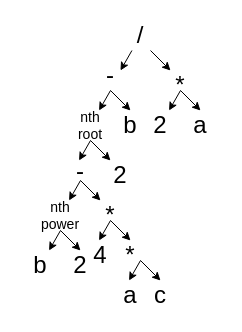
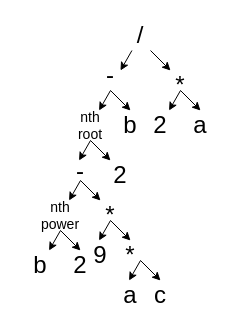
  <mxCell id="0" />
  <mxCell id="1" parent="0" />
  <mxCell id="2" value="&lt;font style=&quot;font-size: 24px&quot;&gt;/&lt;/font&gt;" style="text;html=1;strokeColor=none;fillColor=none;align=center;verticalAlign=middle;whiteSpace=wrap;rounded=0;" vertex="1" parent="1"><mxGeometry x="120" y="20" width="40" height="30" as="geometry" /></mxCell>
  <mxCell id="3" value="&lt;font style=&quot;font-size: 24px&quot;&gt;*&lt;/font&gt;" style="text;html=1;strokeColor=none;fillColor=none;align=center;verticalAlign=middle;whiteSpace=wrap;rounded=0;" vertex="1" parent="1"><mxGeometry x="160" y="70" width="40" height="30" as="geometry" /></mxCell>
  <mxCell id="4" value="&lt;font style=&quot;font-size: 24px&quot;&gt;2&lt;/font&gt;" style="text;html=1;strokeColor=none;fillColor=none;align=center;verticalAlign=middle;whiteSpace=wrap;rounded=0;" vertex="1" parent="1"><mxGeometry x="140" y="110" width="40" height="30" as="geometry" /></mxCell>
  <mxCell id="5" value="&lt;font style=&quot;font-size: 24px&quot;&gt;a&lt;/font&gt;" style="text;html=1;strokeColor=none;fillColor=none;align=center;verticalAlign=middle;whiteSpace=wrap;rounded=0;" vertex="1" parent="1"><mxGeometry x="180" y="110" width="40" height="30" as="geometry" /></mxCell>
  <mxCell id="6" value="" style="endArrow=classic;html=1;" edge="1" parent="1" target="4"><mxGeometry width="50" height="50" relative="1" as="geometry"><mxPoint x="180" y="90" as="sourcePoint" /><mxPoint x="320" y="200" as="targetPoint" /></mxGeometry></mxCell>
  <mxCell id="7" value="" style="endArrow=classic;html=1;entryX=0.5;entryY=0;entryDx=0;entryDy=0;" edge="1" parent="1" target="5"><mxGeometry width="50" height="50" relative="1" as="geometry"><mxPoint x="180" y="90" as="sourcePoint" /><mxPoint x="178.571" y="120" as="targetPoint" /></mxGeometry></mxCell>
  <mxCell id="8" value="" style="endArrow=classic;html=1;entryX=0.5;entryY=0;entryDx=0;entryDy=0;" edge="1" parent="1"><mxGeometry width="50" height="50" relative="1" as="geometry"><mxPoint x="150" y="50" as="sourcePoint" /><mxPoint x="170" y="70" as="targetPoint" /></mxGeometry></mxCell>
  <mxCell id="9" value="" style="endArrow=classic;html=1;" edge="1" parent="1"><mxGeometry width="50" height="50" relative="1" as="geometry"><mxPoint x="131.43" y="50" as="sourcePoint" /><mxPoint x="120.001" y="70" as="targetPoint" /></mxGeometry></mxCell>
  <mxCell id="10" value="&lt;font style=&quot;font-size: 24px&quot;&gt;-&lt;/font&gt;" style="text;html=1;strokeColor=none;fillColor=none;align=center;verticalAlign=middle;whiteSpace=wrap;rounded=0;" vertex="1" parent="1"><mxGeometry x="90" y="60" width="40" height="30" as="geometry" /></mxCell>
  <mxCell id="11" value="" style="endArrow=classic;html=1;" edge="1" parent="1"><mxGeometry width="50" height="50" relative="1" as="geometry"><mxPoint x="110" y="90" as="sourcePoint" /><mxPoint x="98.571" y="110" as="targetPoint" /></mxGeometry></mxCell>
  <mxCell id="12" value="" style="endArrow=classic;html=1;entryX=0.5;entryY=0;entryDx=0;entryDy=0;" edge="1" parent="1"><mxGeometry width="50" height="50" relative="1" as="geometry"><mxPoint x="110" y="90" as="sourcePoint" /><mxPoint x="130" y="110" as="targetPoint" /></mxGeometry></mxCell>
  <mxCell id="13" value="&lt;span style=&quot;font-size: 24px&quot;&gt;b&lt;/span&gt;" style="text;html=1;strokeColor=none;fillColor=none;align=center;verticalAlign=middle;whiteSpace=wrap;rounded=0;" vertex="1" parent="1"><mxGeometry x="110" y="110" width="40" height="30" as="geometry" /></mxCell>
  <mxCell id="14" value="&lt;font style=&quot;font-size: 14px&quot;&gt;nth root&lt;/font&gt;" style="text;html=1;strokeColor=none;fillColor=none;align=center;verticalAlign=middle;whiteSpace=wrap;rounded=0;" vertex="1" parent="1"><mxGeometry x="70" y="110" width="40" height="30" as="geometry" /></mxCell>
  <mxCell id="15" value="" style="endArrow=classic;html=1;" edge="1" parent="1"><mxGeometry width="50" height="50" relative="1" as="geometry"><mxPoint x="90" y="140" as="sourcePoint" /><mxPoint x="78.571" y="160" as="targetPoint" /></mxGeometry></mxCell>
  <mxCell id="16" value="" style="endArrow=classic;html=1;entryX=0.5;entryY=0;entryDx=0;entryDy=0;" edge="1" parent="1"><mxGeometry width="50" height="50" relative="1" as="geometry"><mxPoint x="90" y="140" as="sourcePoint" /><mxPoint x="110" y="160" as="targetPoint" /></mxGeometry></mxCell>
  <mxCell id="17" value="&lt;font style=&quot;font-size: 24px&quot;&gt;2&lt;/font&gt;" style="text;html=1;strokeColor=none;fillColor=none;align=center;verticalAlign=middle;whiteSpace=wrap;rounded=0;" vertex="1" parent="1"><mxGeometry x="100" y="160" width="40" height="30" as="geometry" /></mxCell>
  <mxCell id="18" value="&lt;font style=&quot;font-size: 24px&quot;&gt;-&lt;/font&gt;" style="text;html=1;strokeColor=none;fillColor=none;align=center;verticalAlign=middle;whiteSpace=wrap;rounded=0;" vertex="1" parent="1"><mxGeometry x="60" y="156" width="40" height="30" as="geometry" /></mxCell>
  <mxCell id="19" value="" style="endArrow=classic;html=1;" edge="1" parent="1"><mxGeometry width="50" height="50" relative="1" as="geometry"><mxPoint x="80" y="180" as="sourcePoint" /><mxPoint x="68.571" y="200" as="targetPoint" /></mxGeometry></mxCell>
  <mxCell id="20" value="" style="endArrow=classic;html=1;entryX=0.5;entryY=0;entryDx=0;entryDy=0;" edge="1" parent="1"><mxGeometry width="50" height="50" relative="1" as="geometry"><mxPoint x="80" y="180" as="sourcePoint" /><mxPoint x="100" y="200" as="targetPoint" /></mxGeometry></mxCell>
  <mxCell id="21" value="&lt;font style=&quot;font-size: 14px&quot;&gt;nth power&lt;/font&gt;" style="text;html=1;strokeColor=none;fillColor=none;align=center;verticalAlign=middle;whiteSpace=wrap;rounded=0;" vertex="1" parent="1"><mxGeometry x="40" y="200" width="40" height="30" as="geometry" /></mxCell>
  <mxCell id="22" value="" style="endArrow=classic;html=1;" edge="1" parent="1"><mxGeometry width="50" height="50" relative="1" as="geometry"><mxPoint x="60" y="230" as="sourcePoint" /><mxPoint x="48.571" y="250" as="targetPoint" /></mxGeometry></mxCell>
  <mxCell id="23" value="" style="endArrow=classic;html=1;entryX=0.5;entryY=0;entryDx=0;entryDy=0;" edge="1" parent="1"><mxGeometry width="50" height="50" relative="1" as="geometry"><mxPoint x="60" y="230" as="sourcePoint" /><mxPoint x="80" y="250" as="targetPoint" /></mxGeometry></mxCell>
  <mxCell id="24" value="&lt;span style=&quot;font-size: 24px&quot;&gt;b&lt;/span&gt;" style="text;html=1;strokeColor=none;fillColor=none;align=center;verticalAlign=middle;whiteSpace=wrap;rounded=0;" vertex="1" parent="1"><mxGeometry x="20" y="250" width="40" height="30" as="geometry" /></mxCell>
  <mxCell id="25" value="&lt;font style=&quot;font-size: 24px&quot;&gt;2&lt;/font&gt;" style="text;html=1;strokeColor=none;fillColor=none;align=center;verticalAlign=middle;whiteSpace=wrap;rounded=0;" vertex="1" parent="1"><mxGeometry x="60" y="250" width="40" height="30" as="geometry" /></mxCell>
  <mxCell id="26" value="&lt;font style=&quot;font-size: 24px&quot;&gt;*&lt;/font&gt;" style="text;html=1;strokeColor=none;fillColor=none;align=center;verticalAlign=middle;whiteSpace=wrap;rounded=0;" vertex="1" parent="1"><mxGeometry x="90" y="200" width="40" height="30" as="geometry" /></mxCell>
  <mxCell id="27" value="&lt;font style=&quot;font-size: 24px&quot;&gt;a&lt;/font&gt;" style="text;html=1;strokeColor=none;fillColor=none;align=center;verticalAlign=middle;whiteSpace=wrap;rounded=0;" vertex="1" parent="1"><mxGeometry x="110" y="280" width="40" height="30" as="geometry" /></mxCell>
  <mxCell id="28" value="" style="endArrow=classic;html=1;" edge="1" parent="1"><mxGeometry width="50" height="50" relative="1" as="geometry"><mxPoint x="110" y="220" as="sourcePoint" /><mxPoint x="98.571" y="240" as="targetPoint" /></mxGeometry></mxCell>
  <mxCell id="29" value="" style="endArrow=classic;html=1;" edge="1" parent="1"><mxGeometry width="50" height="50" relative="1" as="geometry"><mxPoint x="110" y="220" as="sourcePoint" /><mxPoint x="130" y="240" as="targetPoint" /></mxGeometry></mxCell>
- <mxCell id="30" value="&lt;font style=&quot;font-size: 24px&quot;&gt;4&lt;/font&gt;" style="text;html=1;strokeColor=none;fillColor=none;align=center;verticalAlign=middle;whiteSpace=wrap;rounded=0;" vertex="1" parent="1"><mxGeometry x="80" y="240" width="40" height="30" as="geometry" /></mxCell>
+ <mxCell id="30" value="&lt;font style=&quot;font-size: 24px&quot;&gt;9&lt;/font&gt;" style="text;html=1;strokeColor=none;fillColor=none;align=center;verticalAlign=middle;whiteSpace=wrap;rounded=0;" vertex="1" parent="1"><mxGeometry x="80" y="240" width="40" height="30" as="geometry" /></mxCell>
  <mxCell id="31" value="&lt;font style=&quot;font-size: 24px&quot;&gt;*&lt;/font&gt;" style="text;html=1;strokeColor=none;fillColor=none;align=center;verticalAlign=middle;whiteSpace=wrap;rounded=0;" vertex="1" parent="1"><mxGeometry x="110" y="240" width="40" height="30" as="geometry" /></mxCell>
  <mxCell id="32" value="&lt;font style=&quot;font-size: 24px&quot;&gt;c&lt;/font&gt;" style="text;html=1;strokeColor=none;fillColor=none;align=center;verticalAlign=middle;whiteSpace=wrap;rounded=0;" vertex="1" parent="1"><mxGeometry x="140" y="280" width="40" height="30" as="geometry" /></mxCell>
  <mxCell id="33" value="" style="endArrow=classic;html=1;" edge="1" parent="1"><mxGeometry width="50" height="50" relative="1" as="geometry"><mxPoint x="140" y="260" as="sourcePoint" /><mxPoint x="128.571" y="280" as="targetPoint" /></mxGeometry></mxCell>
  <mxCell id="34" value="" style="endArrow=classic;html=1;entryX=0.5;entryY=0;entryDx=0;entryDy=0;" edge="1" parent="1" target="32"><mxGeometry width="50" height="50" relative="1" as="geometry"><mxPoint x="140" y="260" as="sourcePoint" /><mxPoint x="138.571" y="290" as="targetPoint" /></mxGeometry></mxCell>
